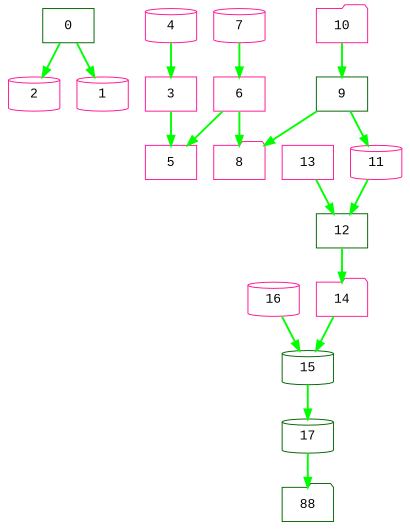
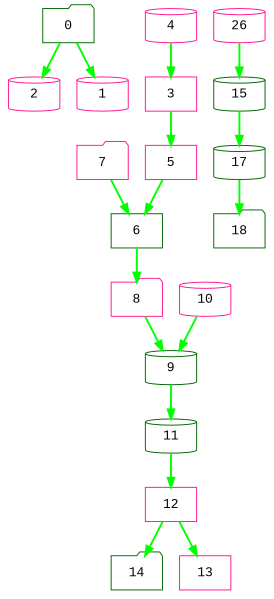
  digraph {
    fontname="Liberation Mono"
    node [color=deeppink fontname="Liberation Mono" shape=cylinder]
    edge [color=green fontname="Liberation Mono" penwidth=2]
-   n1 [color=darkgreen label=0 shape=box]
+   n1 [color=darkgreen label=0 shape=folder]
    n2 [label=2]
    n3 [label=1]
-   n4 [label=7]
-   n5 [label=6 shape=box]
+   n4 [label=7 shape=folder]
+   n5 [color=darkgreen label=6 shape=box]
    n6 [label=8 shape=folder]
-   n7 [label=14 shape=folder]
+   n7 [color=darkgreen label=14 shape=folder]
    n8 [color=darkgreen label=15]
    n9 [color=darkgreen label=17]
-   n10 [color=darkgreen label=12 shape=box]
+   n10 [label=12 shape=box]
    n11 [label=3 shape=box]
    n12 [label=5 shape=box]
-   n13 [color=darkgreen label=9 shape=box]
-   n14 [label=11]
-   n15 [label=10 shape=folder]
-   n16 [label=16]
+   n13 [color=darkgreen label=9]
+   n14 [color=darkgreen label=11]
+   n15 [label=10]
+   n16 [label=26]
    n17 [label=4]
-   n18 [color=darkgreen label=88 shape=folder]
+   n18 [color=darkgreen label=18 shape=folder]
    n19 [label=13 shape=box]
    n1 -> n2
    n1 -> n3
    n4 -> n5
    n5 -> n6
-   n13 -> n6
-   n7 -> n8
+   n6 -> n13
    n8 -> n9
    n9 -> n18
    n10 -> n7
    n11 -> n12
-   n5 -> n12
+   n12 -> n5
    n13 -> n14
    n14 -> n10
    n15 -> n13
    n16 -> n8
    n17 -> n11
-   n19 -> n10
+   n10 -> n19
  }
